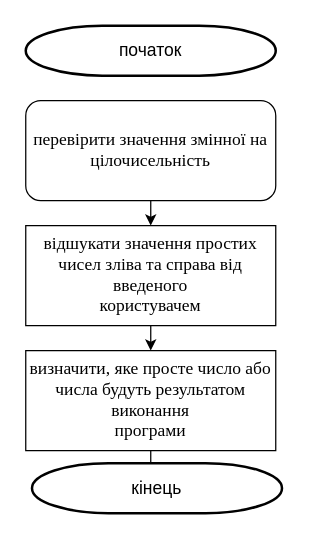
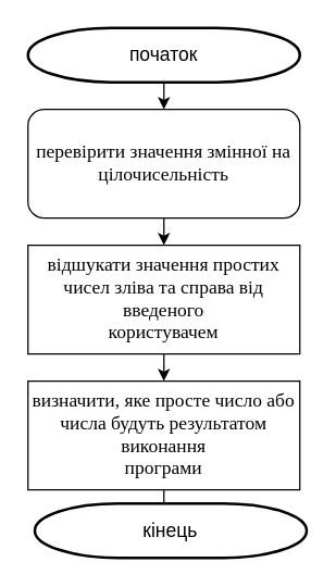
  <mxCell id="0" />
  <mxCell id="1" parent="0" />
+ <mxCell id="2" style="edgeStyle=orthogonalEdgeStyle;rounded=0;orthogonalLoop=1;jettySize=auto;html=1;exitX=0.5;exitY=1;exitDx=0;exitDy=0;exitPerimeter=0;entryX=0.5;entryY=0;entryDx=0;entryDy=0;" edge="1" parent="1" source="3" target="5"><mxGeometry relative="1" as="geometry" /></mxCell>
  <mxCell id="3" value="&lt;font style=&quot;font-size: 14px&quot;&gt;початок&lt;/font&gt;" style="strokeWidth=2;html=1;shape=mxgraph.flowchart.terminator;whiteSpace=wrap;" vertex="1" parent="1"><mxGeometry x="20" y="20" width="200" height="40" as="geometry" /></mxCell>
  <mxCell id="4" style="edgeStyle=orthogonalEdgeStyle;rounded=0;orthogonalLoop=1;jettySize=auto;html=1;exitX=0.5;exitY=1;exitDx=0;exitDy=0;entryX=0.5;entryY=0;entryDx=0;entryDy=0;" edge="1" parent="1" source="5" target="7"><mxGeometry relative="1" as="geometry" /></mxCell>
  <mxCell id="5" value="&lt;span style=&quot;font-family: &amp;#34;times new roman&amp;#34; , serif&quot;&gt;&lt;font style=&quot;font-size: 14px&quot;&gt;перевірити значення змінної на цілочисельність&lt;/font&gt;&lt;/span&gt;" style="whiteSpace=wrap;html=1;rounded=1;" vertex="1" parent="1"><mxGeometry x="20" y="80" width="200" height="80" as="geometry" /></mxCell>
  <mxCell id="6" style="edgeStyle=orthogonalEdgeStyle;rounded=0;orthogonalLoop=1;jettySize=auto;html=1;exitX=0.5;exitY=1;exitDx=0;exitDy=0;entryX=0.5;entryY=0;entryDx=0;entryDy=0;" edge="1" parent="1" source="7" target="9"><mxGeometry relative="1" as="geometry" /></mxCell>
  <mxCell id="7" value="&lt;span style=&quot;font-family: &amp;#34;times new roman&amp;#34; , serif&quot;&gt;&lt;font style=&quot;font-size: 14px&quot;&gt;відшукати значення простих чисел зліва та справа від введеного&lt;br/&gt;користувачем&lt;/font&gt;&lt;/span&gt;" style="rounded=0;whiteSpace=wrap;html=1;" vertex="1" parent="1"><mxGeometry x="20" y="180" width="200" height="80" as="geometry" /></mxCell>
  <mxCell id="8" style="edgeStyle=orthogonalEdgeStyle;rounded=0;orthogonalLoop=1;jettySize=auto;html=1;exitX=0.5;exitY=1;exitDx=0;exitDy=0;" edge="1" parent="1" source="9" target="10"><mxGeometry relative="1" as="geometry" /></mxCell>
  <mxCell id="9" value="&lt;span style=&quot;font-family: &amp;#34;times new roman&amp;#34; , serif&quot;&gt;&lt;font style=&quot;font-size: 14px&quot;&gt;визначити, яке просте число або числа будуть результатом виконання&lt;br/&gt;програми&lt;/font&gt;&lt;/span&gt;" style="rounded=0;whiteSpace=wrap;html=1;" vertex="1" parent="1"><mxGeometry x="20" y="280" width="200" height="80" as="geometry" /></mxCell>
  <mxCell id="10" value="&lt;font style=&quot;font-size: 14px&quot;&gt;кінець&lt;/font&gt;" style="strokeWidth=2;html=1;shape=mxgraph.flowchart.terminator;whiteSpace=wrap;" vertex="1" parent="1"><mxGeometry x="25" y="370" width="200" height="40" as="geometry" /></mxCell>
